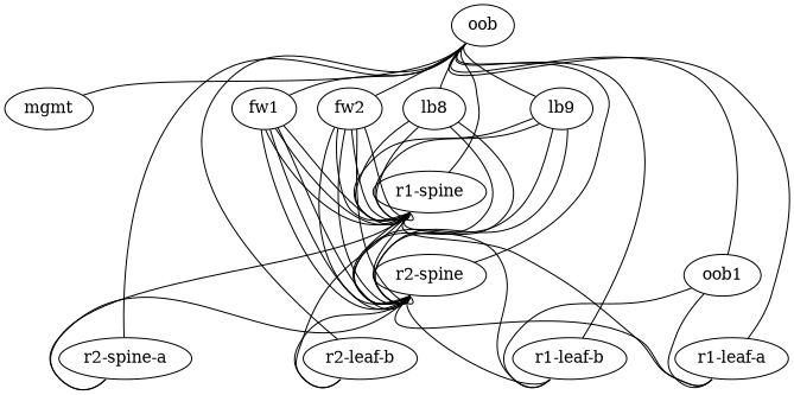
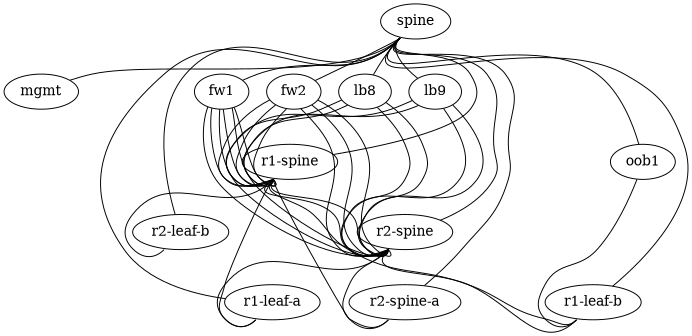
  graph {
    node [function=host]
    edge [headport=eth0 tailport=eth1]
-   oob [function="oob-switch"]
+   oob [function="oob-switch" label=spine]
    mgmt [function="oob-server" os="boxcutter/ubuntu1404"]
    "r1-spine" [function=spine]
    "r2-spine" [function=spine]
    "r1-leaf-a" [function=leaf]
    "r1-leaf-b" [function=leaf]
    n7 [function=leaf label="r2-spine-a"]
    "r2-leaf-b" [function=leaf]
    fw1 [os="boxcutter/ubuntu1404"]
    fw2 [os="boxcutter/ubuntu1404"]
    n11 [label=lb8 os="boxcutter/ubuntu1404"]
    n12 [label=lb9 os="boxcutter/ubuntu1404"]
    n13 [label=oob1 os="boxcutter/ubuntu1404"]
    oob -- mgmt [tailport=swp1]
    oob -- "r1-spine" [tailport=swp2]
    oob -- "r2-spine" [tailport=swp3]
    oob -- "r1-leaf-a" [tailport=swp4]
    oob -- "r1-leaf-b" [tailport=swp5]
    oob -- n7 [tailport=swp6]
    oob -- "r2-leaf-b" [tailport=swp7]
    oob -- fw1 [tailport=swp11]
    oob -- fw2 [tailport=swp12]
    oob -- n11 [tailport=swp13]
    oob -- n12 [tailport=swp14]
    oob -- n13 [tailport=swp9]
    "r1-spine" -- "r2-spine" [headport=swp49 tailport=swp49]
    "r1-spine" -- "r2-spine" [headport=swp50 tailport=swp50]
    "r1-spine" -- "r1-leaf-a" [headport=swp49 tailport=swp1]
    "r1-spine" -- "r1-leaf-b" [headport=swp49 tailport=swp2]
    "r1-spine" -- n7 [headport=swp49 tailport=swp3]
    "r1-spine" -- "r2-leaf-b" [headport=swp49 tailport=swp4]
    "r2-spine" -- "r1-leaf-a" [headport=swp50 tailport=swp1]
    "r2-spine" -- "r1-leaf-b" [headport=swp50 tailport=swp2]
    "r2-spine" -- n7 [headport=swp50 tailport=swp3]
-   "r2-spine" -- "r2-leaf-b" [headport=swp50 tailport=swp4]
    fw1 -- "r1-spine" [headport=swp38]
    fw1 -- "r1-spine" [headport=swp39 tailport=eth3]
    fw1 -- "r1-spine" [headport=swp40 tailport=eth5]
    fw1 -- "r2-spine" [headport=swp38 tailport=eth2]
    fw1 -- "r2-spine" [headport=swp39 tailport=eth4]
    fw1 -- "r2-spine" [headport=swp40 tailport=eth6]
    fw2 -- "r1-spine" [headport=swp41]
    fw2 -- "r1-spine" [headport=swp42 tailport=eth3]
    fw2 -- "r1-spine" [headport=swp43 tailport=eth5]
    fw2 -- "r2-spine" [headport=swp41 tailport=eth2]
    fw2 -- "r2-spine" [headport=swp42 tailport=eth4]
    fw2 -- "r2-spine" [headport=swp43 tailport=eth6]
    n11 -- "r1-spine" [headport=swp44]
    n11 -- "r1-spine" [headport=swp45 tailport=eth3]
    n11 -- "r2-spine" [headport=swp44 tailport=eth2]
    n11 -- "r2-spine" [headport=swp45 tailport=eth4]
    n12 -- "r1-spine" [headport=swp46]
    n12 -- "r1-spine" [headport=swp47 tailport=eth3]
    n12 -- "r2-spine" [headport=swp46 tailport=eth2]
    n12 -- "r2-spine" [headport=swp47 tailport=eth4]
-   n13 -- "r1-leaf-a" [headport=swp1]
    n13 -- "r1-leaf-b" [headport=swp1 tailport=eth2]
  }
